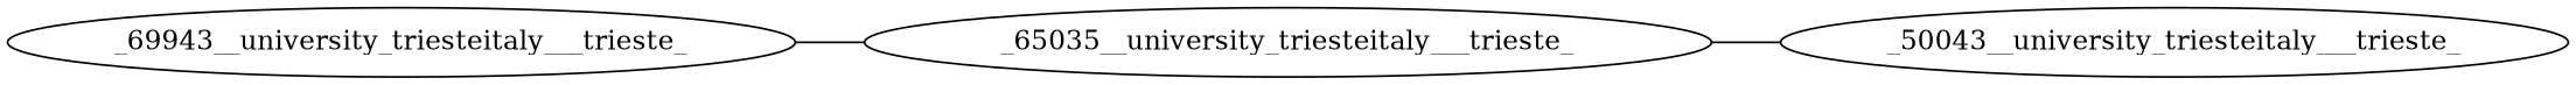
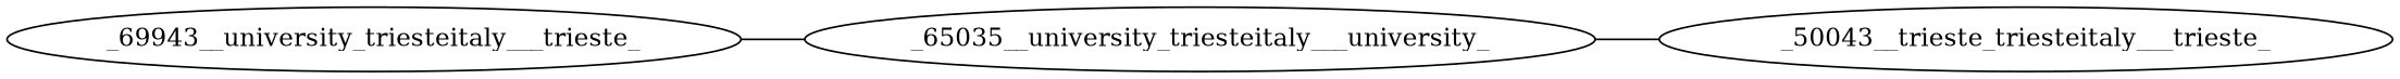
  graph {
    rankdir=LR
    _69943__university_triesteitaly___trieste_
-   _65035__university_triesteitaly___trieste_
-   _50043__university_triesteitaly___trieste_
+   _65035__university_triesteitaly___trieste_ [label=_65035__university_triesteitaly___university_]
+   _50043__university_triesteitaly___trieste_ [label=_50043__trieste_triesteitaly___trieste_]
    _69943__university_triesteitaly___trieste_ -- _65035__university_triesteitaly___trieste_
    _65035__university_triesteitaly___trieste_ -- _50043__university_triesteitaly___trieste_
  }
